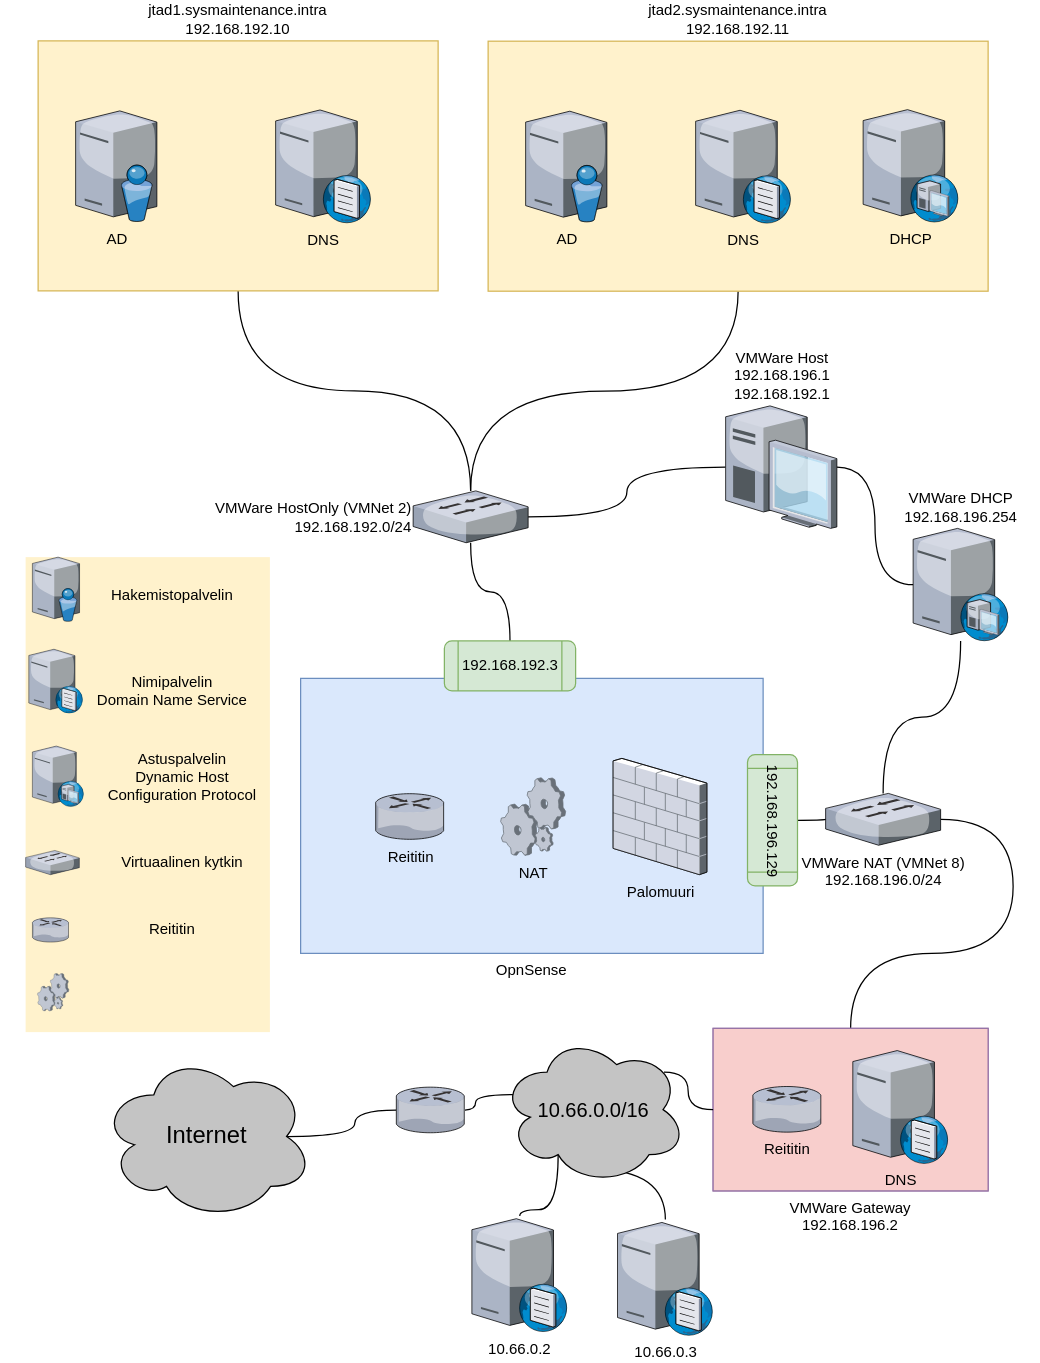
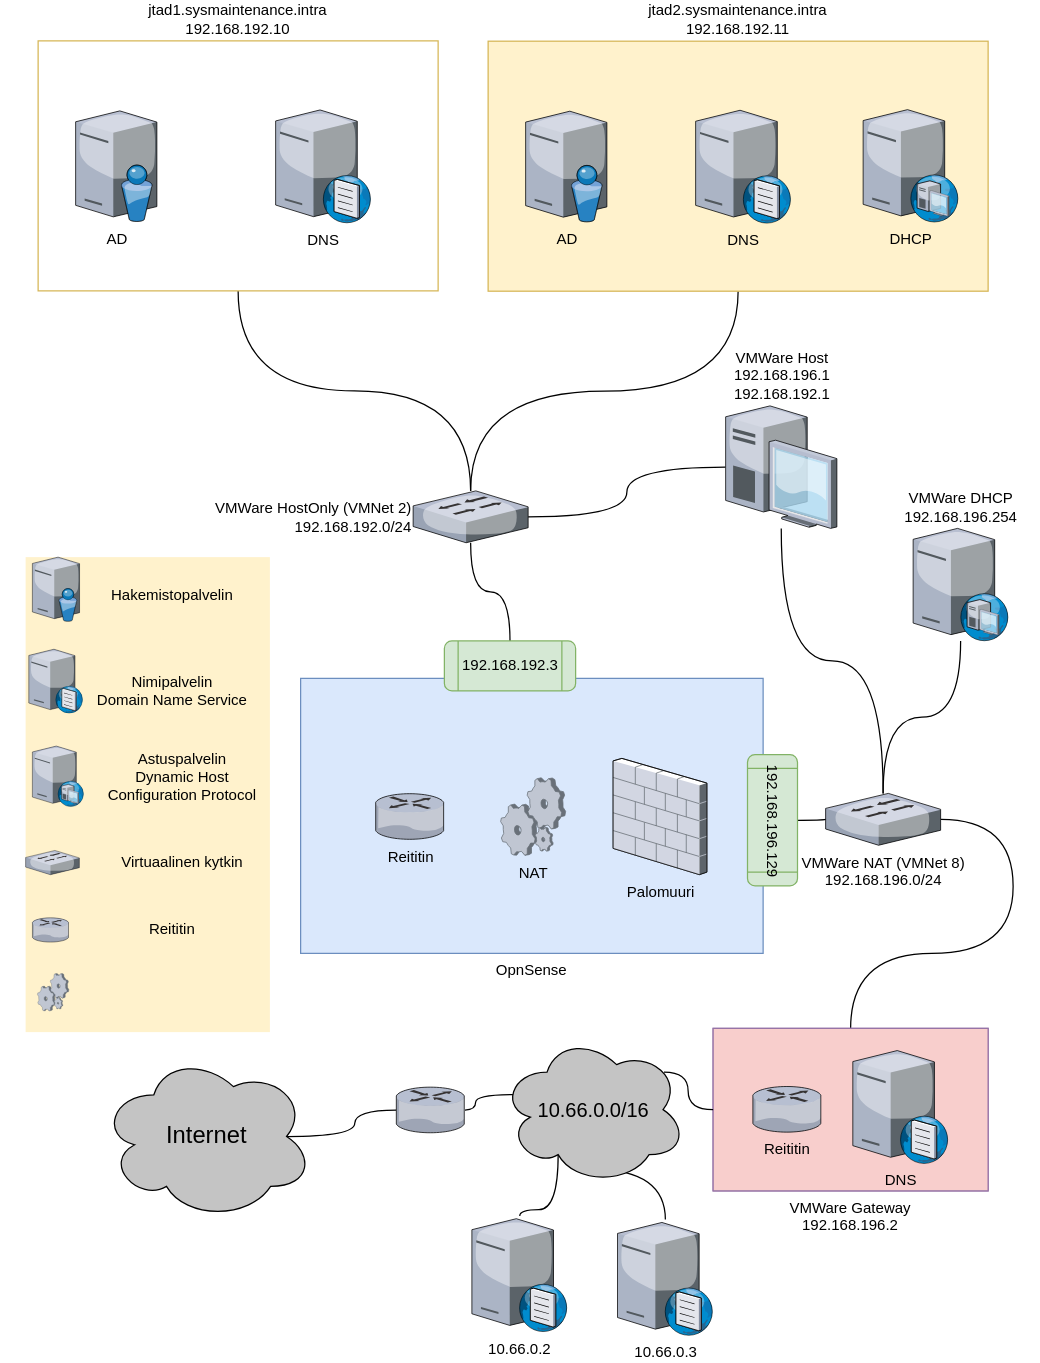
  <mxCell id="0" />
  <mxCell id="1" parent="0" />
  <mxCell id="2" style="edgeStyle=orthogonalEdgeStyle;orthogonalLoop=1;jettySize=auto;html=1;curved=1;endArrow=none;endFill=0;" parent="1" source="3" target="16" edge="1"><mxGeometry relative="1" as="geometry" /></mxCell>
- <mxCell id="3" value="jtad1.sysmaintenance.intra&lt;br&gt;192.168.192.10" style="rounded=0;whiteSpace=wrap;html=1;shadow=0;glass=0;sketch=0;fillColor=#fff2cc;strokeColor=#d6b656;labelPosition=center;verticalLabelPosition=top;align=center;verticalAlign=bottom;" parent="1" vertex="1"><mxGeometry x="30" y="20" width="320" height="200" as="geometry" /></mxCell>
+ <mxCell id="3" value="jtad1.sysmaintenance.intra&lt;br&gt;192.168.192.10" style="rounded=0;whiteSpace=wrap;html=1;shadow=0;glass=0;sketch=0;fillColor=#ffffff;strokeColor=#d6b656;labelPosition=center;verticalLabelPosition=top;align=center;verticalAlign=bottom;" parent="1" vertex="1"><mxGeometry x="30" y="20" width="320" height="200" as="geometry" /></mxCell>
  <mxCell id="4" value="AD" style="verticalLabelPosition=bottom;sketch=0;aspect=fixed;html=1;verticalAlign=top;strokeColor=none;align=center;outlineConnect=0;shape=mxgraph.citrix.directory_server;rounded=1;shadow=0;glass=0;" parent="1" vertex="1"><mxGeometry x="60" y="76" width="65" height="88.5" as="geometry" /></mxCell>
  <mxCell id="5" value="DNS" style="verticalLabelPosition=bottom;sketch=0;aspect=fixed;html=1;verticalAlign=top;strokeColor=none;align=center;outlineConnect=0;shape=mxgraph.citrix.dns_server;rounded=1;shadow=0;glass=0;" parent="1" vertex="1"><mxGeometry x="220" y="73" width="76.5" height="92.5" as="geometry" /></mxCell>
  <mxCell id="6" style="edgeStyle=orthogonalEdgeStyle;curved=1;orthogonalLoop=1;jettySize=auto;html=1;endArrow=none;endFill=0;" parent="1" source="7" target="16" edge="1"><mxGeometry relative="1" as="geometry" /></mxCell>
  <mxCell id="7" value="jtad2.sysmaintenance.intra&lt;br&gt;192.168.192.11" style="rounded=0;whiteSpace=wrap;html=1;shadow=0;glass=0;sketch=0;fillColor=#fff2cc;strokeColor=#d6b656;labelPosition=center;verticalLabelPosition=top;align=center;verticalAlign=bottom;" parent="1" vertex="1"><mxGeometry x="390" y="20.25" width="400" height="200" as="geometry" /></mxCell>
  <mxCell id="8" value="AD" style="verticalLabelPosition=bottom;sketch=0;aspect=fixed;html=1;verticalAlign=top;strokeColor=none;align=center;outlineConnect=0;shape=mxgraph.citrix.directory_server;rounded=1;shadow=0;glass=0;" parent="1" vertex="1"><mxGeometry x="420" y="76.25" width="65" height="88.5" as="geometry" /></mxCell>
  <mxCell id="9" value="DNS" style="verticalLabelPosition=bottom;sketch=0;aspect=fixed;html=1;verticalAlign=top;strokeColor=none;align=center;outlineConnect=0;shape=mxgraph.citrix.dns_server;rounded=1;shadow=0;glass=0;" parent="1" vertex="1"><mxGeometry x="556" y="73.25" width="76.5" height="92.5" as="geometry" /></mxCell>
  <mxCell id="10" value="DHCP" style="verticalLabelPosition=bottom;sketch=0;aspect=fixed;html=1;verticalAlign=top;strokeColor=none;align=center;outlineConnect=0;shape=mxgraph.citrix.dhcp_server;rounded=1;shadow=0;glass=0;" parent="1" vertex="1"><mxGeometry x="690" y="75" width="76" height="90" as="geometry" /></mxCell>
  <mxCell id="11" style="edgeStyle=orthogonalEdgeStyle;curved=1;orthogonalLoop=1;jettySize=auto;html=1;endArrow=none;endFill=0;exitX=0.07;exitY=0.4;exitDx=0;exitDy=0;exitPerimeter=0;" parent="1" source="35" target="31" edge="1"><mxGeometry relative="1" as="geometry"><mxPoint x="402" y="875.231" as="sourcePoint" /></mxGeometry></mxCell>
  <mxCell id="12" style="edgeStyle=orthogonalEdgeStyle;curved=1;orthogonalLoop=1;jettySize=auto;html=1;endArrow=none;endFill=0;" parent="1" target="29" edge="1"><mxGeometry relative="1" as="geometry"><mxPoint x="474.538" y="922.57" as="sourcePoint" /></mxGeometry></mxCell>
  <mxCell id="13" style="edgeStyle=orthogonalEdgeStyle;curved=1;orthogonalLoop=1;jettySize=auto;html=1;endArrow=none;endFill=0;" parent="1" source="14" target="20" edge="1"><mxGeometry relative="1" as="geometry"><Array as="points"><mxPoint x="810" y="643" /><mxPoint x="810" y="750" /><mxPoint x="680" y="750" /></Array></mxGeometry></mxCell>
  <mxCell id="14" value="VMWare NAT (VMNet 8)&lt;br&gt;192.168.196.0/24" style="verticalLabelPosition=bottom;sketch=0;aspect=fixed;html=1;verticalAlign=top;strokeColor=none;align=center;outlineConnect=0;shape=mxgraph.citrix.switch;rounded=1;shadow=0;glass=0;" parent="1" vertex="1"><mxGeometry x="660" y="622" width="92" height="41.5" as="geometry" /></mxCell>
  <mxCell id="15" style="edgeStyle=orthogonalEdgeStyle;curved=1;orthogonalLoop=1;jettySize=auto;html=1;entryX=0.5;entryY=0;entryDx=0;entryDy=0;endArrow=none;endFill=0;" parent="1" source="16" target="41" edge="1"><mxGeometry relative="1" as="geometry" /></mxCell>
  <mxCell id="16" value="VMWare HostOnly (VMNet 2)&lt;br&gt;192.168.192.0/24" style="verticalLabelPosition=middle;sketch=0;aspect=fixed;html=1;verticalAlign=middle;strokeColor=none;align=right;outlineConnect=0;shape=mxgraph.citrix.switch;rounded=1;shadow=0;glass=0;labelPosition=left;" parent="1" vertex="1"><mxGeometry x="330" y="380" width="92" height="41.5" as="geometry" /></mxCell>
  <mxCell id="17" style="edgeStyle=orthogonalEdgeStyle;curved=1;orthogonalLoop=1;jettySize=auto;html=1;endArrow=none;endFill=0;" parent="1" source="42" target="14" edge="1"><mxGeometry relative="1" as="geometry" /></mxCell>
  <mxCell id="18" value="" style="group" parent="1" vertex="1" connectable="0"><mxGeometry x="570" y="810" width="220" height="130" as="geometry" /></mxCell>
  <mxCell id="19" value="" style="group;fillColor=#e1d5e7;strokeColor=#9673a6;container=0;" parent="18" vertex="1" connectable="0"><mxGeometry width="220" height="130" as="geometry" /></mxCell>
  <mxCell id="20" value="VMWare Gateway&lt;br&gt;192.168.196.2&lt;br&gt;" style="rounded=0;whiteSpace=wrap;html=1;shadow=0;glass=0;sketch=0;labelPosition=center;verticalLabelPosition=bottom;align=center;verticalAlign=top;fillColor=#f8cecc;strokeColor=#9673a6;" parent="18" vertex="1"><mxGeometry width="220" height="130" as="geometry" /></mxCell>
  <mxCell id="21" value="DNS" style="verticalLabelPosition=bottom;sketch=0;aspect=fixed;html=1;verticalAlign=top;strokeColor=none;align=center;outlineConnect=0;shape=mxgraph.citrix.dns_server;rounded=1;shadow=0;glass=0;" parent="18" vertex="1"><mxGeometry x="111.75" y="15.5" width="76.5" height="92.5" as="geometry" /></mxCell>
  <mxCell id="22" value="Reititin" style="verticalLabelPosition=bottom;sketch=0;aspect=fixed;html=1;verticalAlign=top;strokeColor=none;align=center;outlineConnect=0;shape=mxgraph.citrix.router;rounded=1;shadow=0;glass=0;" parent="18" vertex="1"><mxGeometry x="31.75" y="46.5" width="55" height="36.5" as="geometry" /></mxCell>
  <mxCell id="23" style="edgeStyle=orthogonalEdgeStyle;curved=1;orthogonalLoop=1;jettySize=auto;html=1;endArrow=none;endFill=0;" parent="1" source="24" target="14" edge="1"><mxGeometry relative="1" as="geometry" /></mxCell>
  <mxCell id="24" value="VMWare DHCP&lt;br&gt;192.168.196.254" style="verticalLabelPosition=top;sketch=0;aspect=fixed;html=1;verticalAlign=bottom;strokeColor=none;align=center;outlineConnect=0;shape=mxgraph.citrix.dhcp_server;rounded=1;shadow=0;glass=0;labelPosition=center;" parent="1" vertex="1"><mxGeometry x="730" y="410" width="76" height="90" as="geometry" /></mxCell>
  <mxCell id="25" style="edgeStyle=orthogonalEdgeStyle;curved=1;orthogonalLoop=1;jettySize=auto;html=1;endArrow=none;endFill=0;" parent="1" source="27" target="16" edge="1"><mxGeometry relative="1" as="geometry" /></mxCell>
- <mxCell id="26" style="edgeStyle=orthogonalEdgeStyle;curved=1;orthogonalLoop=1;jettySize=auto;html=1;endArrow=none;endFill=0;" parent="1" source="27" target="24" edge="1"><mxGeometry relative="1" as="geometry" /></mxCell>
+ <mxCell id="26" style="edgeStyle=orthogonalEdgeStyle;curved=1;orthogonalLoop=1;jettySize=auto;html=1;endArrow=none;endFill=0;" parent="1" source="27" target="14" edge="1"><mxGeometry relative="1" as="geometry" /></mxCell>
  <mxCell id="27" value="VMWare Host&lt;br&gt;192.168.196.1&lt;br&gt;192.168.192.1" style="verticalLabelPosition=top;sketch=0;aspect=fixed;html=1;verticalAlign=bottom;strokeColor=none;align=center;outlineConnect=0;shape=mxgraph.citrix.desktop;rounded=1;shadow=0;glass=0;labelPosition=center;" parent="1" vertex="1"><mxGeometry x="580" y="312" width="89" height="98" as="geometry" /></mxCell>
  <mxCell id="28" value="10.66.0.2" style="verticalLabelPosition=bottom;sketch=0;aspect=fixed;html=1;verticalAlign=top;strokeColor=none;align=center;outlineConnect=0;shape=mxgraph.citrix.dns_server;rounded=1;shadow=0;glass=0;" parent="1" vertex="1"><mxGeometry x="377" y="960" width="76.5" height="92.5" as="geometry" /></mxCell>
  <mxCell id="29" value="10.66.0.3" style="verticalLabelPosition=bottom;sketch=0;aspect=fixed;html=1;verticalAlign=top;strokeColor=none;align=center;outlineConnect=0;shape=mxgraph.citrix.dns_server;rounded=1;shadow=0;glass=0;" parent="1" vertex="1"><mxGeometry x="493.5" y="962.99" width="76.5" height="92.5" as="geometry" /></mxCell>
  <mxCell id="30" style="edgeStyle=orthogonalEdgeStyle;curved=1;orthogonalLoop=1;jettySize=auto;html=1;entryX=0.875;entryY=0.5;entryDx=0;entryDy=0;entryPerimeter=0;endArrow=none;endFill=0;" parent="1" source="31" target="33" edge="1"><mxGeometry relative="1" as="geometry"><mxPoint x="265.07" y="905.365" as="targetPoint" /></mxGeometry></mxCell>
  <mxCell id="31" value="" style="verticalLabelPosition=bottom;sketch=0;aspect=fixed;html=1;verticalAlign=top;strokeColor=none;align=center;outlineConnect=0;shape=mxgraph.citrix.router;rounded=1;shadow=0;glass=0;" parent="1" vertex="1"><mxGeometry x="316.5" y="857.01" width="55" height="36.5" as="geometry" /></mxCell>
  <mxCell id="32" style="edgeStyle=orthogonalEdgeStyle;curved=1;orthogonalLoop=1;jettySize=auto;html=1;endArrow=none;endFill=0;entryX=0.88;entryY=0.25;entryDx=0;entryDy=0;entryPerimeter=0;" parent="1" source="20" target="35" edge="1"><mxGeometry relative="1" as="geometry"><mxPoint x="547" y="875.231" as="targetPoint" /></mxGeometry></mxCell>
  <mxCell id="33" value="Internet" style="ellipse;shape=cloud;whiteSpace=wrap;html=1;rounded=1;shadow=0;glass=0;sketch=0;fontSize=19;fillColor=#C4C4C4;" parent="1" vertex="1"><mxGeometry x="80" y="830" width="170" height="132.99" as="geometry" /></mxCell>
  <mxCell id="34" style="edgeStyle=orthogonalEdgeStyle;curved=1;orthogonalLoop=1;jettySize=auto;html=1;fontSize=19;endArrow=none;endFill=0;exitX=0.31;exitY=0.8;exitDx=0;exitDy=0;exitPerimeter=0;" parent="1" source="35" target="28" edge="1"><mxGeometry relative="1" as="geometry" /></mxCell>
  <mxCell id="35" value="&lt;font style=&quot;font-size: 16px;&quot;&gt;10.66.0.0/16&lt;/font&gt;" style="ellipse;shape=cloud;whiteSpace=wrap;html=1;rounded=1;shadow=0;glass=0;sketch=0;fontSize=19;fillColor=#C4C4C4;" parent="1" vertex="1"><mxGeometry x="400" y="815" width="148.5" height="120" as="geometry" /></mxCell>
  <mxCell id="36" value="" style="group" parent="1" vertex="1" connectable="0"><mxGeometry x="240" y="500" width="397.5" height="250" as="geometry" /></mxCell>
  <mxCell id="37" value="OpnSense" style="rounded=0;whiteSpace=wrap;html=1;shadow=0;glass=0;sketch=0;fillColor=#dae8fc;strokeColor=#6c8ebf;labelPosition=center;verticalLabelPosition=bottom;align=center;verticalAlign=top;" parent="36" vertex="1"><mxGeometry y="30" width="370" height="220" as="geometry" /></mxCell>
  <mxCell id="38" value="Palomuuri" style="verticalLabelPosition=bottom;sketch=0;aspect=fixed;html=1;verticalAlign=top;strokeColor=none;align=center;outlineConnect=0;shape=mxgraph.citrix.firewall;rounded=1;shadow=0;glass=0;" parent="36" vertex="1"><mxGeometry x="250" y="94" width="75" height="93" as="geometry" /></mxCell>
  <mxCell id="39" value="Reititin" style="verticalLabelPosition=bottom;sketch=0;aspect=fixed;html=1;verticalAlign=top;strokeColor=none;align=center;outlineConnect=0;shape=mxgraph.citrix.router;rounded=1;shadow=0;glass=0;" parent="36" vertex="1"><mxGeometry x="60" y="122.25" width="55" height="36.5" as="geometry" /></mxCell>
  <mxCell id="40" value="NAT" style="verticalLabelPosition=bottom;sketch=0;aspect=fixed;html=1;verticalAlign=top;strokeColor=none;align=center;outlineConnect=0;shape=mxgraph.citrix.process;rounded=1;shadow=0;glass=0;" parent="36" vertex="1"><mxGeometry x="160" y="109.5" width="52" height="62" as="geometry" /></mxCell>
  <mxCell id="41" value="192.168.192.3" style="shape=process;whiteSpace=wrap;html=1;backgroundOutline=1;rounded=1;shadow=0;glass=0;sketch=0;fillColor=#d5e8d4;strokeColor=#82b366;" parent="36" vertex="1"><mxGeometry x="115" width="105" height="40" as="geometry" /></mxCell>
  <mxCell id="42" value="192.168.196.129" style="shape=process;whiteSpace=wrap;html=1;backgroundOutline=1;rounded=1;shadow=0;glass=0;sketch=0;fillColor=#d5e8d4;strokeColor=#82b366;rotation=90;" parent="36" vertex="1"><mxGeometry x="325" y="123.5" width="105" height="40" as="geometry" /></mxCell>
  <mxCell id="43" value="" style="group" parent="1" vertex="1" connectable="0"><mxGeometry x="20" y="433" width="195.41" height="380" as="geometry" /></mxCell>
  <mxCell id="44" value="" style="group;fillColor=#FFF2CC;container=0;" parent="43" vertex="1" connectable="0"><mxGeometry width="195.41" height="380" as="geometry" /></mxCell>
  <mxCell id="45" value="" style="verticalLabelPosition=bottom;sketch=0;aspect=fixed;html=1;verticalAlign=top;strokeColor=none;align=center;outlineConnect=0;shape=mxgraph.citrix.process;rounded=1;shadow=0;glass=0;" parent="43" vertex="1"><mxGeometry x="9.46" y="333" width="25.16" height="30" as="geometry" /></mxCell>
  <mxCell id="46" value="" style="verticalLabelPosition=bottom;sketch=0;aspect=fixed;html=1;verticalAlign=top;strokeColor=none;align=center;outlineConnect=0;shape=mxgraph.citrix.directory_server;rounded=1;shadow=0;glass=0;fontSize=16;fillColor=#C4C4C4;" parent="43" vertex="1"><mxGeometry x="5.41" width="37.732" height="51.369" as="geometry" /></mxCell>
  <mxCell id="47" value="&lt;font style=&quot;font-size: 12px;&quot;&gt;Hakemistopalvelin&lt;/font&gt;" style="text;html=1;align=center;verticalAlign=middle;resizable=0;points=[];autosize=1;strokeColor=none;fillColor=none;fontSize=16;" parent="43" vertex="1"><mxGeometry x="57.2" y="13.742" width="120" height="30" as="geometry" /></mxCell>
  <mxCell id="48" value="" style="verticalLabelPosition=bottom;sketch=0;aspect=fixed;html=1;verticalAlign=top;strokeColor=none;align=center;outlineConnect=0;shape=mxgraph.citrix.dns_server;rounded=1;shadow=0;glass=0;fontSize=12;fillColor=#C4C4C4;" parent="43" vertex="1"><mxGeometry x="2.54" y="72.408" width="43.286" height="52.338" as="geometry" /></mxCell>
  <mxCell id="49" value="Nimipalvelin&lt;br&gt;Domain Name Service" style="text;html=1;align=center;verticalAlign=middle;resizable=0;points=[];autosize=1;strokeColor=none;fillColor=none;fontSize=12;" parent="43" vertex="1"><mxGeometry x="47.2" y="87.206" width="140" height="40" as="geometry" /></mxCell>
  <mxCell id="50" value="" style="verticalLabelPosition=top;sketch=0;aspect=fixed;html=1;verticalAlign=bottom;strokeColor=none;align=center;outlineConnect=0;shape=mxgraph.citrix.dhcp_server;rounded=1;shadow=0;glass=0;labelPosition=center;" parent="43" vertex="1"><mxGeometry x="5.41" y="151.158" width="40.921" height="48.462" as="geometry" /></mxCell>
  <mxCell id="51" value="Astuspalvelin&lt;br&gt;Dynamic Host &lt;br&gt;Configuration Protocol" style="text;html=1;align=center;verticalAlign=middle;resizable=0;points=[];autosize=1;strokeColor=none;fillColor=none;fontSize=12;" parent="43" vertex="1"><mxGeometry x="55.41" y="145.872" width="140" height="60" as="geometry" /></mxCell>
  <mxCell id="52" value="" style="verticalLabelPosition=bottom;sketch=0;aspect=fixed;html=1;verticalAlign=top;strokeColor=none;align=center;outlineConnect=0;shape=mxgraph.citrix.switch;rounded=1;shadow=0;glass=0;fontSize=12;fillColor=#C4C4C4;" parent="43" vertex="1"><mxGeometry y="234.664" width="42.976" height="19.385" as="geometry" /></mxCell>
  <mxCell id="53" value="Virtuaalinen kytkin" style="text;html=1;align=center;verticalAlign=middle;resizable=0;points=[];autosize=1;strokeColor=none;fillColor=none;fontSize=12;" parent="43" vertex="1"><mxGeometry x="65.41" y="229.379" width="120" height="30" as="geometry" /></mxCell>
  <mxCell id="54" value="" style="verticalLabelPosition=bottom;sketch=0;aspect=fixed;html=1;verticalAlign=top;strokeColor=none;align=center;outlineConnect=0;shape=mxgraph.citrix.router;rounded=1;shadow=0;glass=0;" parent="43" vertex="1"><mxGeometry x="5.41" y="288.574" width="29.213" height="19.385" as="geometry" /></mxCell>
  <mxCell id="55" value="Reititin" style="text;html=1;align=center;verticalAlign=middle;resizable=0;points=[];autosize=1;strokeColor=none;fillColor=none;fontSize=12;" parent="43" vertex="1"><mxGeometry x="87.2" y="283.289" width="60" height="30" as="geometry" /></mxCell>
